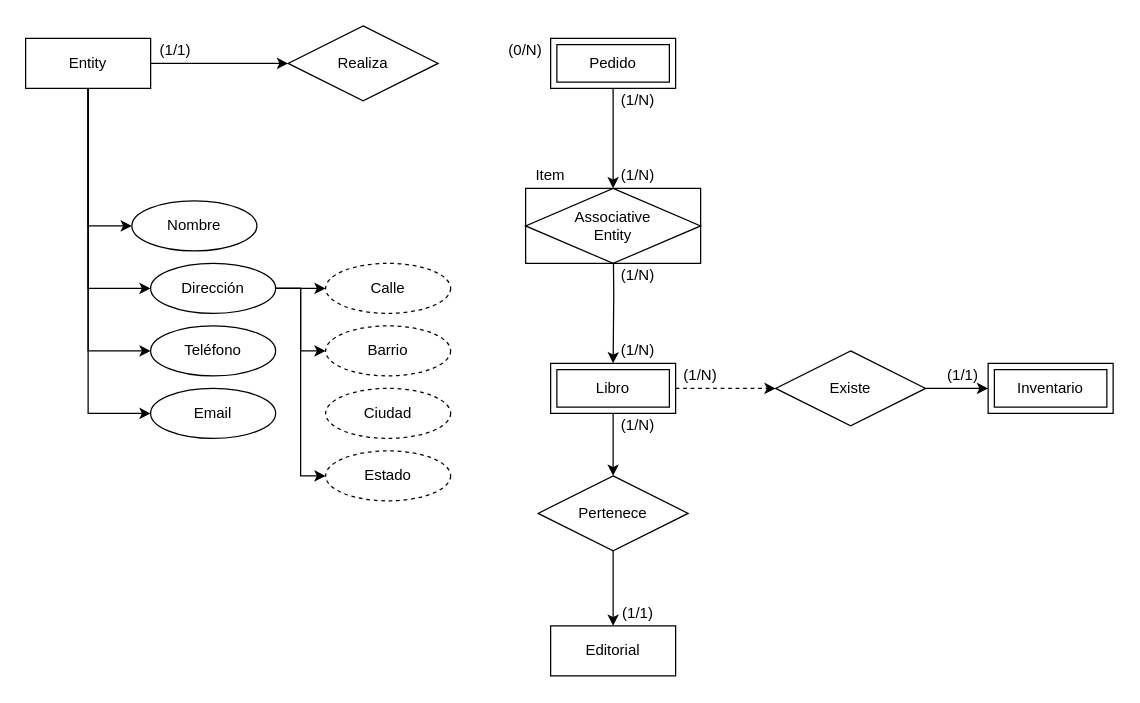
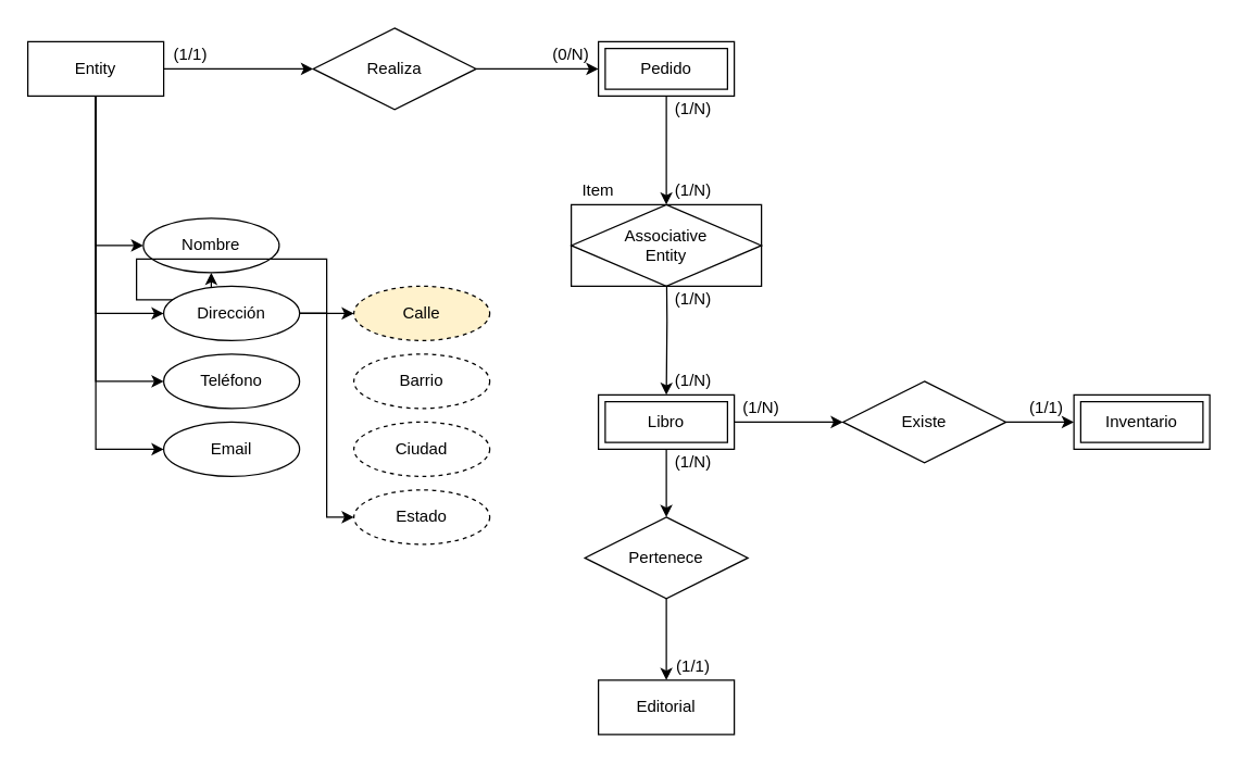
  <mxCell id="0" />
  <mxCell id="1" parent="0" />
  <mxCell id="2" style="edgeStyle=orthogonalEdgeStyle;rounded=0;orthogonalLoop=1;jettySize=auto;html=1;exitX=1;exitY=0.5;exitDx=0;exitDy=0;entryX=0;entryY=0.5;entryDx=0;entryDy=0;" parent="1" source="7" target="16" edge="1"><mxGeometry relative="1" as="geometry" /></mxCell>
  <mxCell id="3" style="edgeStyle=orthogonalEdgeStyle;rounded=0;orthogonalLoop=1;jettySize=auto;html=1;exitX=0.5;exitY=1;exitDx=0;exitDy=0;entryX=0;entryY=0.5;entryDx=0;entryDy=0;" edge="1" parent="1" source="7" target="38"><mxGeometry relative="1" as="geometry" /></mxCell>
  <mxCell id="4" style="edgeStyle=orthogonalEdgeStyle;rounded=0;orthogonalLoop=1;jettySize=auto;html=1;exitX=0.5;exitY=1;exitDx=0;exitDy=0;entryX=0;entryY=0.5;entryDx=0;entryDy=0;" edge="1" parent="1" source="7" target="39"><mxGeometry relative="1" as="geometry" /></mxCell>
  <mxCell id="5" style="edgeStyle=orthogonalEdgeStyle;rounded=0;orthogonalLoop=1;jettySize=auto;html=1;exitX=0.5;exitY=1;exitDx=0;exitDy=0;entryX=0;entryY=0.5;entryDx=0;entryDy=0;" edge="1" parent="1" source="7" target="40"><mxGeometry relative="1" as="geometry" /></mxCell>
  <mxCell id="6" style="edgeStyle=orthogonalEdgeStyle;rounded=0;orthogonalLoop=1;jettySize=auto;html=1;exitX=0.5;exitY=1;exitDx=0;exitDy=0;entryX=0;entryY=0.5;entryDx=0;entryDy=0;" edge="1" parent="1" source="7" target="34"><mxGeometry relative="1" as="geometry" /></mxCell>
  <mxCell id="7" value="Entity" style="whiteSpace=wrap;html=1;align=center;" parent="1" vertex="1"><mxGeometry x="20" y="30" width="100" height="40" as="geometry" /></mxCell>
  <mxCell id="8" style="edgeStyle=orthogonalEdgeStyle;rounded=0;orthogonalLoop=1;jettySize=auto;html=1;exitX=0.5;exitY=1;exitDx=0;exitDy=0;entryX=0.5;entryY=0;entryDx=0;entryDy=0;" edge="1" parent="1" source="9" target="30"><mxGeometry relative="1" as="geometry" /></mxCell>
  <mxCell id="9" value="Pedido" style="shape=ext;margin=3;double=1;whiteSpace=wrap;html=1;align=center;" parent="1" vertex="1"><mxGeometry x="440" y="30" width="100" height="40" as="geometry" /></mxCell>
  <mxCell id="10" value="Editorial" style="whiteSpace=wrap;html=1;align=center;" parent="1" vertex="1"><mxGeometry x="440" y="500" width="100" height="40" as="geometry" /></mxCell>
  <mxCell id="11" value="Inventario" style="shape=ext;margin=3;double=1;whiteSpace=wrap;html=1;align=center;" parent="1" vertex="1"><mxGeometry x="790" y="290" width="100" height="40" as="geometry" /></mxCell>
  <mxCell id="12" style="edgeStyle=orthogonalEdgeStyle;rounded=0;orthogonalLoop=1;jettySize=auto;html=1;exitX=0.5;exitY=1;exitDx=0;exitDy=0;entryX=0.5;entryY=0;entryDx=0;entryDy=0;" parent="1" source="14" target="27" edge="1"><mxGeometry relative="1" as="geometry" /></mxCell>
- <mxCell id="13" style="edgeStyle=orthogonalEdgeStyle;rounded=0;orthogonalLoop=1;jettySize=auto;html=1;exitX=1;exitY=0.5;exitDx=0;exitDy=0;entryX=0;entryY=0.5;entryDx=0;entryDy=0;dashed=1;" parent="1" source="14" target="29" edge="1"><mxGeometry relative="1" as="geometry" /></mxCell>
+ <mxCell id="13" style="edgeStyle=orthogonalEdgeStyle;rounded=0;orthogonalLoop=1;jettySize=auto;html=1;exitX=1;exitY=0.5;exitDx=0;exitDy=0;entryX=0;entryY=0.5;entryDx=0;entryDy=0;" parent="1" source="14" target="29" edge="1"><mxGeometry relative="1" as="geometry" /></mxCell>
  <mxCell id="14" value="Libro" style="shape=ext;margin=3;double=1;whiteSpace=wrap;html=1;align=center;" parent="1" vertex="1"><mxGeometry x="440" y="290" width="100" height="40" as="geometry" /></mxCell>
+ <mxCell id="15" style="edgeStyle=orthogonalEdgeStyle;rounded=0;orthogonalLoop=1;jettySize=auto;html=1;exitX=1;exitY=0.5;exitDx=0;exitDy=0;entryX=0;entryY=0.5;entryDx=0;entryDy=0;" parent="1" source="16" target="9" edge="1"><mxGeometry relative="1" as="geometry" /></mxCell>
  <mxCell id="16" value="Realiza" style="shape=rhombus;perimeter=rhombusPerimeter;whiteSpace=wrap;html=1;align=center;" parent="1" vertex="1"><mxGeometry x="230" y="20" width="120" height="60" as="geometry" /></mxCell>
  <mxCell id="17" value="(1/1)" style="text;html=1;align=center;verticalAlign=middle;whiteSpace=wrap;rounded=0;" parent="1" vertex="1"><mxGeometry x="120" y="30" width="40" height="20" as="geometry" /></mxCell>
  <mxCell id="18" value="(0/N)" style="text;html=1;align=center;verticalAlign=middle;whiteSpace=wrap;rounded=0;" parent="1" vertex="1"><mxGeometry x="400" y="30" width="40" height="20" as="geometry" /></mxCell>
  <mxCell id="19" value="(1/N&lt;span style=&quot;background-color: transparent; color: light-dark(rgb(0, 0, 0), rgb(255, 255, 255));&quot;&gt;)&lt;/span&gt;" style="text;html=1;align=center;verticalAlign=middle;whiteSpace=wrap;rounded=0;" parent="1" vertex="1"><mxGeometry x="490" y="70" width="40" height="20" as="geometry" /></mxCell>
  <mxCell id="20" value="(1/N)" style="text;html=1;align=center;verticalAlign=middle;whiteSpace=wrap;rounded=0;" parent="1" vertex="1"><mxGeometry x="490" y="270" width="40" height="20" as="geometry" /></mxCell>
  <mxCell id="21" value="(1/N)" style="text;html=1;align=center;verticalAlign=middle;whiteSpace=wrap;rounded=0;" parent="1" vertex="1"><mxGeometry x="490" y="330" width="40" height="20" as="geometry" /></mxCell>
  <mxCell id="22" value="(1/1)" style="text;html=1;align=center;verticalAlign=middle;whiteSpace=wrap;rounded=0;" parent="1" vertex="1"><mxGeometry x="490" y="480" width="40" height="20" as="geometry" /></mxCell>
  <mxCell id="23" value="(1/N)" style="text;html=1;align=center;verticalAlign=middle;whiteSpace=wrap;rounded=0;" parent="1" vertex="1"><mxGeometry x="540" y="290" width="40" height="20" as="geometry" /></mxCell>
  <mxCell id="24" value="(1/1)" style="text;html=1;align=center;verticalAlign=middle;whiteSpace=wrap;rounded=0;" parent="1" vertex="1"><mxGeometry x="750" y="290" width="40" height="20" as="geometry" /></mxCell>
  <mxCell id="25" style="edgeStyle=orthogonalEdgeStyle;rounded=0;orthogonalLoop=1;jettySize=auto;html=1;exitX=0.5;exitY=1;exitDx=0;exitDy=0;entryX=0.5;entryY=0;entryDx=0;entryDy=0;" parent="1" target="14" edge="1"><mxGeometry relative="1" as="geometry"><mxPoint x="490" y="180" as="sourcePoint" /></mxGeometry></mxCell>
  <mxCell id="26" style="edgeStyle=orthogonalEdgeStyle;rounded=0;orthogonalLoop=1;jettySize=auto;html=1;exitX=0.5;exitY=1;exitDx=0;exitDy=0;entryX=0.5;entryY=0;entryDx=0;entryDy=0;" edge="1" parent="1" source="27" target="10"><mxGeometry relative="1" as="geometry" /></mxCell>
  <mxCell id="27" value="Pertenece" style="shape=rhombus;perimeter=rhombusPerimeter;whiteSpace=wrap;html=1;align=center;" parent="1" vertex="1"><mxGeometry x="430" y="380" width="120" height="60" as="geometry" /></mxCell>
  <mxCell id="28" style="edgeStyle=orthogonalEdgeStyle;rounded=0;orthogonalLoop=1;jettySize=auto;html=1;exitX=1;exitY=0.5;exitDx=0;exitDy=0;entryX=0;entryY=0.5;entryDx=0;entryDy=0;" parent="1" source="29" target="11" edge="1"><mxGeometry relative="1" as="geometry" /></mxCell>
  <mxCell id="29" value="Existe" style="shape=rhombus;perimeter=rhombusPerimeter;whiteSpace=wrap;html=1;align=center;" parent="1" vertex="1"><mxGeometry x="620" y="280" width="120" height="60" as="geometry" /></mxCell>
  <mxCell id="30" value="Associative&#10;Entity" style="shape=associativeEntity;whiteSpace=wrap;html=1;align=center;" vertex="1" parent="1"><mxGeometry x="420" y="150" width="140" height="60" as="geometry" /></mxCell>
  <mxCell id="31" value="(1/N&lt;span style=&quot;background-color: transparent; color: light-dark(rgb(0, 0, 0), rgb(255, 255, 255));&quot;&gt;)&lt;/span&gt;" style="text;html=1;align=center;verticalAlign=middle;whiteSpace=wrap;rounded=0;" vertex="1" parent="1"><mxGeometry x="490" y="130" width="40" height="20" as="geometry" /></mxCell>
  <mxCell id="32" value="(1/N)" style="text;html=1;align=center;verticalAlign=middle;whiteSpace=wrap;rounded=0;" vertex="1" parent="1"><mxGeometry x="490" y="210" width="40" height="20" as="geometry" /></mxCell>
  <mxCell id="33" value="Item" style="text;html=1;align=center;verticalAlign=middle;whiteSpace=wrap;rounded=0;" vertex="1" parent="1"><mxGeometry x="420" y="130" width="40" height="20" as="geometry" /></mxCell>
  <mxCell id="34" value="Nombre" style="ellipse;whiteSpace=wrap;html=1;align=center;" vertex="1" parent="1"><mxGeometry x="105" y="160" width="100" height="40" as="geometry" /></mxCell>
  <mxCell id="35" style="edgeStyle=orthogonalEdgeStyle;rounded=0;orthogonalLoop=1;jettySize=auto;html=1;exitX=1;exitY=0.5;exitDx=0;exitDy=0;entryX=0;entryY=0.5;entryDx=0;entryDy=0;" edge="1" parent="1" source="38" target="41"><mxGeometry relative="1" as="geometry"><mxPoint x="240" y="230" as="targetPoint" /></mxGeometry></mxCell>
- <mxCell id="36" style="edgeStyle=orthogonalEdgeStyle;rounded=0;orthogonalLoop=1;jettySize=auto;html=1;exitX=1;exitY=0.5;exitDx=0;exitDy=0;entryX=0;entryY=0.5;entryDx=0;entryDy=0;" edge="1" parent="1" source="38" target="42"><mxGeometry relative="1" as="geometry" /></mxCell>
+ <mxCell id="36" style="edgeStyle=orthogonalEdgeStyle;rounded=0;orthogonalLoop=1;jettySize=auto;html=1;exitX=1;exitY=0.5;exitDx=0;exitDy=0;" edge="1" parent="1" source="38" target="34"><mxGeometry relative="1" as="geometry" /></mxCell>
  <mxCell id="37" style="edgeStyle=orthogonalEdgeStyle;rounded=0;orthogonalLoop=1;jettySize=auto;html=1;exitX=1;exitY=0.5;exitDx=0;exitDy=0;entryX=0;entryY=0.5;entryDx=0;entryDy=0;" edge="1" parent="1" source="38" target="44"><mxGeometry relative="1" as="geometry" /></mxCell>
  <mxCell id="38" value="Dirección" style="ellipse;whiteSpace=wrap;html=1;align=center;" vertex="1" parent="1"><mxGeometry x="120" y="210" width="100" height="40" as="geometry" /></mxCell>
  <mxCell id="39" value="Teléfono" style="ellipse;whiteSpace=wrap;html=1;align=center;" vertex="1" parent="1"><mxGeometry x="120" y="260" width="100" height="40" as="geometry" /></mxCell>
  <mxCell id="40" value="Email" style="ellipse;whiteSpace=wrap;html=1;align=center;" vertex="1" parent="1"><mxGeometry x="120" y="310" width="100" height="40" as="geometry" /></mxCell>
- <mxCell id="41" value="Calle" style="ellipse;whiteSpace=wrap;html=1;align=center;dashed=1;" vertex="1" parent="1"><mxGeometry x="260" y="210" width="100" height="40" as="geometry" /></mxCell>
+ <mxCell id="41" value="Calle" style="ellipse;whiteSpace=wrap;html=1;align=center;dashed=1;fillColor=#fff2cc;" vertex="1" parent="1"><mxGeometry x="260" y="210" width="100" height="40" as="geometry" /></mxCell>
  <mxCell id="42" value="Barrio" style="ellipse;whiteSpace=wrap;html=1;align=center;dashed=1;" vertex="1" parent="1"><mxGeometry x="260" y="260" width="100" height="40" as="geometry" /></mxCell>
  <mxCell id="43" value="Ciudad" style="ellipse;whiteSpace=wrap;html=1;align=center;dashed=1;" vertex="1" parent="1"><mxGeometry x="260" y="310" width="100" height="40" as="geometry" /></mxCell>
  <mxCell id="44" value="Estado" style="ellipse;whiteSpace=wrap;html=1;align=center;dashed=1;" vertex="1" parent="1"><mxGeometry x="260" y="360" width="100" height="40" as="geometry" /></mxCell>
